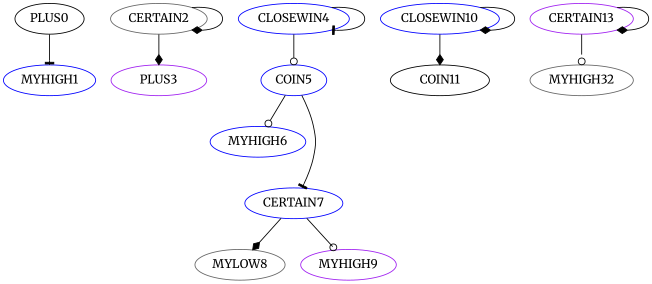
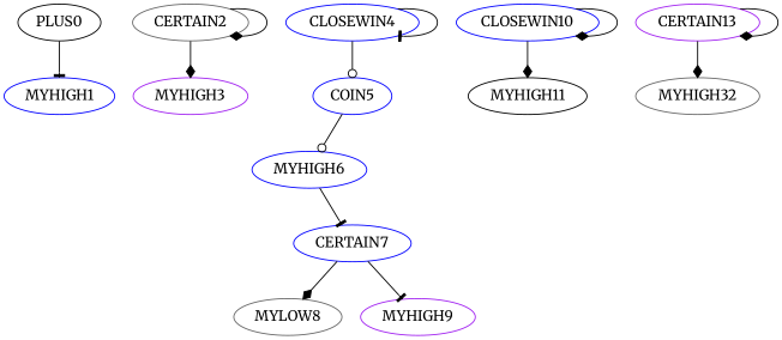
  digraph {
    fontname=Merriweather
    node [color=blue fontname=Merriweather]
    edge [arrowhead=diamond fontname=Merriweather]
    PLUS0 [color=black]
    MYHIGH1
    CERTAIN2 [color=gray40]
-   MYHIGH3 [color=purple label=PLUS3]
+   MYHIGH3 [color=purple]
    CLOSEWIN4
    COIN5
    MYHIGH6
    n8 [label=CERTAIN7]
    MYLOW8 [color=gray40]
    MYHIGH9 [color=purple]
    CLOSEWIN10
-   MYHIGH11 [color=black label=COIN11]
+   MYHIGH11 [color=black]
    CERTAIN13 [color=purple]
    n14 [color=gray40 label=MYHIGH32]
    PLUS0 -> MYHIGH1 [arrowhead=tee]
    CERTAIN2 -> CERTAIN2
    CERTAIN2 -> MYHIGH3
    CLOSEWIN4 -> CLOSEWIN4 [arrowhead=tee]
    CLOSEWIN4 -> COIN5 [arrowhead=odot]
    COIN5 -> MYHIGH6 [arrowhead=odot]
-   COIN5 -> n8 [arrowhead=tee]
+   MYHIGH6 -> n8 [arrowhead=tee]
    n8 -> MYLOW8
-   n8 -> MYHIGH9 [arrowhead=odot]
+   n8 -> MYHIGH9 [arrowhead=tee]
    CLOSEWIN10 -> CLOSEWIN10
    CLOSEWIN10 -> MYHIGH11
    CERTAIN13 -> CERTAIN13
-   CERTAIN13 -> n14 [arrowhead=odot]
+   CERTAIN13 -> n14
  }
